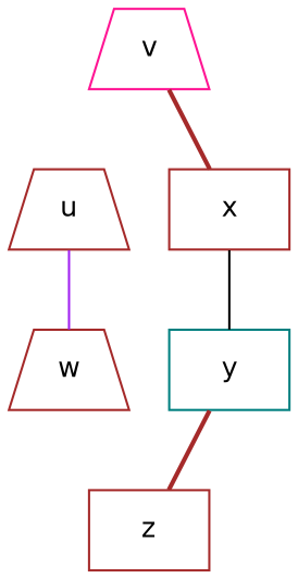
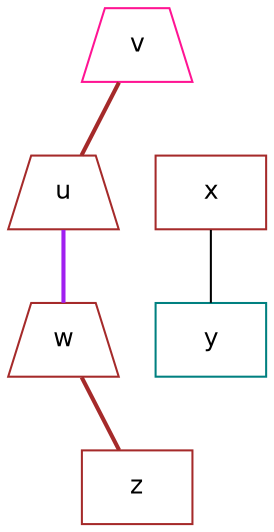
  graph {
    node [color=brown fontname=Helvetica fontsize=12 shape=trapezium]
    edge [color=brown]
    u
    w
    v [color=deeppink]
    x [shape=box]
    y [color=teal shape=box]
    z [shape=box]
-   u -- w [color=purple]
-   v -- x [style=bold]
+   u -- w [color=purple style=bold]
+   v -- u [style=bold]
    x -- y [color=black]
-   y -- z [style=bold]
+   w -- z [style=bold]
  }
